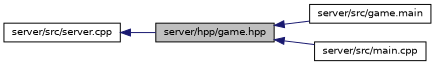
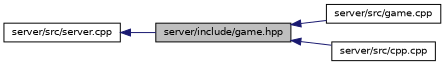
  digraph {
    rankdir=LR
    node [color=black fillcolor=white fontname=Helvetica fontsize=10 shape=record style=filled]
    edge [color=midnightblue dir=back fontname=Helvetica fontsize=10 labelfontname=Helvetica labelfontsize=10 style=solid]
-   n1 [fillcolor=grey75 fontcolor=black height=0.2 label="server/hpp/game.hpp" width=0.4]
-   n2 [height=0.2 label="server/src/game.main" width=0.4]
-   n3 [height=0.2 label="server/src/main.cpp" width=0.4]
+   n1 [fillcolor=grey75 fontcolor=black height=0.2 label="server/include/game.hpp" width=0.4]
+   n2 [height=0.2 label="server/src/game.cpp" width=0.4]
+   n3 [height=0.2 label="server/src/cpp.cpp" width=0.4]
    n4 [height=0.2 label="server/src/server.cpp" width=0.4]
    n1 -> n2
    n1 -> n3
    n4 -> n1
  }
